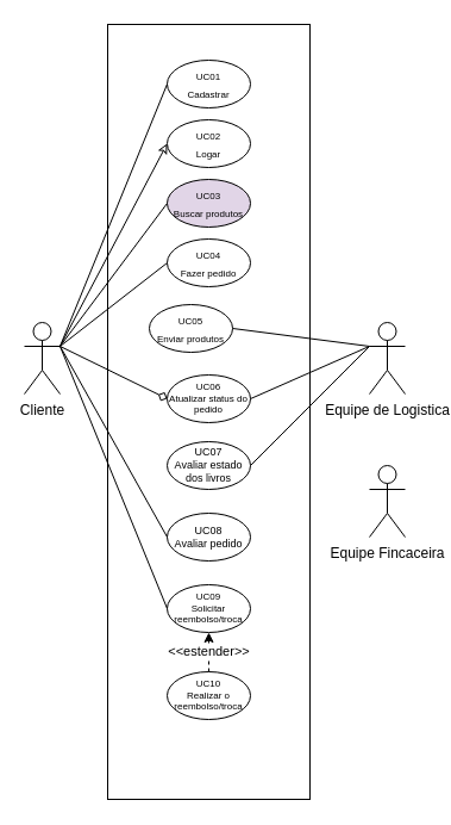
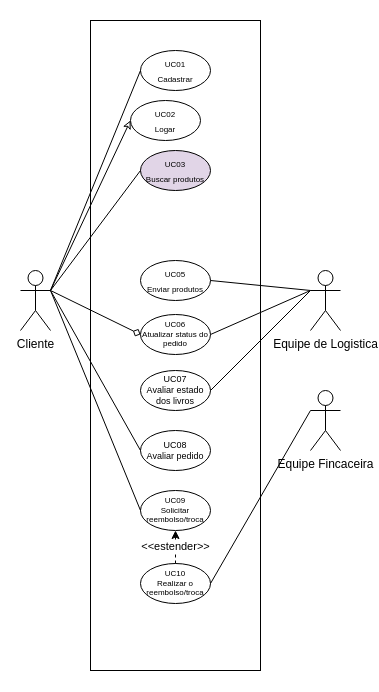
  <mxCell id="0" />
  <mxCell id="1" parent="0" />
  <mxCell id="2" value="" style="rounded=0;whiteSpace=wrap;html=1;" parent="1" vertex="1"><mxGeometry x="90" y="20" width="170" height="650" as="geometry" /></mxCell>
  <mxCell id="3" value="Cliente&lt;div&gt;&lt;br&gt;&lt;/div&gt;" style="shape=umlActor;verticalLabelPosition=bottom;verticalAlign=top;html=1;outlineConnect=0;" parent="1" vertex="1"><mxGeometry x="20" y="270" width="30" height="60" as="geometry" /></mxCell>
  <mxCell id="4" value="&lt;div&gt;&lt;span style=&quot;font-size: 8px;&quot;&gt;UC01&lt;/span&gt;&lt;/div&gt;&lt;font style=&quot;font-size: 8px;&quot;&gt;Cadastrar&lt;/font&gt;" style="ellipse;whiteSpace=wrap;html=1;" parent="1" vertex="1"><mxGeometry x="140" y="50" width="70" height="40" as="geometry" /></mxCell>
- <mxCell id="5" value="&lt;div&gt;&lt;font style=&quot;font-size: 8px;&quot;&gt;UC02&lt;/font&gt;&lt;/div&gt;&lt;font style=&quot;font-size: 8px;&quot;&gt;Logar&lt;/font&gt;" style="ellipse;whiteSpace=wrap;html=1;" parent="1" vertex="1"><mxGeometry x="140" y="100" width="70" height="40" as="geometry" /></mxCell>
+ <mxCell id="5" value="&lt;div&gt;&lt;font style=&quot;font-size: 8px;&quot;&gt;UC02&lt;/font&gt;&lt;/div&gt;&lt;font style=&quot;font-size: 8px;&quot;&gt;Logar&lt;/font&gt;" style="ellipse;whiteSpace=wrap;html=1;" parent="1" vertex="1"><mxGeometry x="130" y="100" width="70" height="40" as="geometry" /></mxCell>
  <mxCell id="6" value="&lt;div&gt;&lt;font style=&quot;font-size: 8px;&quot;&gt;UC03&lt;/font&gt;&lt;/div&gt;&lt;span style=&quot;font-size: 8px;&quot;&gt;Buscar produtos&lt;/span&gt;" style="ellipse;whiteSpace=wrap;html=1;fillColor=#e1d5e7;" parent="1" vertex="1"><mxGeometry x="140" y="150" width="70" height="40" as="geometry" /></mxCell>
- <mxCell id="7" value="&lt;div&gt;&lt;span style=&quot;font-size: 8px;&quot;&gt;UC04&lt;/span&gt;&lt;/div&gt;&lt;font style=&quot;font-size: 8px;&quot;&gt;Fazer pedido&lt;/font&gt;" style="ellipse;whiteSpace=wrap;html=1;" parent="1" vertex="1"><mxGeometry x="140" y="200" width="70" height="40" as="geometry" /></mxCell>
  <mxCell id="8" value="" style="endArrow=none;html=1;rounded=0;endFill=0;entryX=0;entryY=0.5;entryDx=0;entryDy=0;exitX=1;exitY=0.333;exitDx=0;exitDy=0;exitPerimeter=0;" parent="1" source="3" target="4" edge="1"><mxGeometry width="50" height="50" relative="1" as="geometry"><mxPoint x="60" y="150" as="sourcePoint" /><mxPoint x="140" y="100" as="targetPoint" /></mxGeometry></mxCell>
  <mxCell id="9" value="" style="endArrow=classic;html=1;rounded=0;entryX=0;entryY=0.5;entryDx=0;entryDy=0;endFill=0;exitX=1;exitY=0.333;exitDx=0;exitDy=0;exitPerimeter=0;" parent="1" source="3" target="5" edge="1"><mxGeometry width="50" height="50" relative="1" as="geometry"><mxPoint x="60" y="151" as="sourcePoint" /><mxPoint x="140" y="100" as="targetPoint" /></mxGeometry></mxCell>
  <mxCell id="10" value="" style="endArrow=none;html=1;rounded=0;entryX=0;entryY=0.5;entryDx=0;entryDy=0;endFill=0;exitX=1;exitY=0.333;exitDx=0;exitDy=0;exitPerimeter=0;" parent="1" source="3" target="6" edge="1"><mxGeometry width="50" height="50" relative="1" as="geometry"><mxPoint x="60" y="150.5" as="sourcePoint" /><mxPoint x="140" y="149.5" as="targetPoint" /></mxGeometry></mxCell>
- <mxCell id="11" value="" style="endArrow=none;html=1;rounded=0;entryX=0;entryY=0.5;entryDx=0;entryDy=0;endFill=0;exitX=1;exitY=0.333;exitDx=0;exitDy=0;exitPerimeter=0;" parent="1" source="3" target="7" edge="1"><mxGeometry width="50" height="50" relative="1" as="geometry"><mxPoint x="60" y="150" as="sourcePoint" /><mxPoint x="140" y="199.5" as="targetPoint" /></mxGeometry></mxCell>
  <mxCell id="12" value="&lt;div style=&quot;font-size: 9px;&quot;&gt;UC08&lt;/div&gt;&lt;div style=&quot;font-size: 9px;&quot;&gt;Avaliar pedido&lt;/div&gt;" style="ellipse;whiteSpace=wrap;html=1;fontSize=9;" parent="1" vertex="1"><mxGeometry x="140" y="430" width="70" height="40" as="geometry" /></mxCell>
  <mxCell id="13" value="" style="endArrow=none;html=1;rounded=0;entryX=0;entryY=0.5;entryDx=0;entryDy=0;endFill=0;exitX=1;exitY=0.333;exitDx=0;exitDy=0;exitPerimeter=0;" parent="1" source="3" target="12" edge="1"><mxGeometry width="50" height="50" relative="1" as="geometry"><mxPoint x="60" y="150" as="sourcePoint" /><mxPoint x="140" y="220" as="targetPoint" /></mxGeometry></mxCell>
- <mxCell id="14" value="&lt;div&gt;&lt;span style=&quot;font-size: 8px;&quot;&gt;UC05&lt;/span&gt;&lt;/div&gt;&lt;div&gt;&lt;span style=&quot;font-size: 8px;&quot;&gt;Enviar produtos&lt;/span&gt;&lt;br&gt;&lt;/div&gt;" style="ellipse;whiteSpace=wrap;html=1;" parent="1" vertex="1"><mxGeometry x="125" y="255" width="70" height="40" as="geometry" /></mxCell>
+ <mxCell id="14" value="&lt;div&gt;&lt;span style=&quot;font-size: 8px;&quot;&gt;UC05&lt;/span&gt;&lt;/div&gt;&lt;div&gt;&lt;span style=&quot;font-size: 8px;&quot;&gt;Enviar produtos&lt;/span&gt;&lt;br&gt;&lt;/div&gt;" style="ellipse;whiteSpace=wrap;html=1;" parent="1" vertex="1"><mxGeometry x="140" y="260" width="70" height="40" as="geometry" /></mxCell>
  <mxCell id="15" value="&lt;div style=&quot;font-size: 8px;&quot;&gt;&lt;font style=&quot;font-size: 8px;&quot;&gt;UC06&lt;/font&gt;&lt;/div&gt;&lt;span style=&quot;font-size: 8px;&quot;&gt;Atualizar status do pedido&lt;/span&gt;" style="ellipse;whiteSpace=wrap;html=1;fontSize=8;" parent="1" vertex="1"><mxGeometry x="140" y="314" width="70" height="40" as="geometry" /></mxCell>
  <mxCell id="16" value="" style="endArrow=none;html=1;rounded=0;endFill=0;entryX=0;entryY=0.333;entryDx=0;entryDy=0;entryPerimeter=0;exitX=1;exitY=0.5;exitDx=0;exitDy=0;" parent="1" source="14" target="18" edge="1"><mxGeometry width="50" height="50" relative="1" as="geometry"><mxPoint x="210" y="410" as="sourcePoint" /><mxPoint x="290" y="330" as="targetPoint" /></mxGeometry></mxCell>
  <mxCell id="17" value="" style="endArrow=none;html=1;rounded=0;endFill=0;entryX=0;entryY=0.333;entryDx=0;entryDy=0;entryPerimeter=0;exitX=1;exitY=0.5;exitDx=0;exitDy=0;" parent="1" source="15" target="18" edge="1"><mxGeometry width="50" height="50" relative="1" as="geometry"><mxPoint x="210" y="390" as="sourcePoint" /><mxPoint x="330" y="417.5" as="targetPoint" /></mxGeometry></mxCell>
  <mxCell id="18" value="Equipe de Logistica" style="shape=umlActor;verticalLabelPosition=bottom;verticalAlign=top;html=1;outlineConnect=0;" parent="1" vertex="1"><mxGeometry x="310" y="270" width="30" height="60" as="geometry" /></mxCell>
  <mxCell id="19" value="" style="endArrow=diamond;html=1;rounded=0;entryX=0;entryY=0.5;entryDx=0;entryDy=0;endFill=0;exitX=1;exitY=0.333;exitDx=0;exitDy=0;exitPerimeter=0;" parent="1" source="3" target="15" edge="1"><mxGeometry width="50" height="50" relative="1" as="geometry"><mxPoint x="60" y="150" as="sourcePoint" /><mxPoint x="140" y="390" as="targetPoint" /></mxGeometry></mxCell>
  <mxCell id="20" value="&lt;div style=&quot;font-size: 9px;&quot;&gt;UC07&lt;/div&gt;Avaliar estado dos livros" style="ellipse;whiteSpace=wrap;html=1;fontSize=9;" parent="1" vertex="1"><mxGeometry x="140" y="370" width="70" height="40" as="geometry" /></mxCell>
  <mxCell id="21" value="" style="endArrow=none;html=1;rounded=0;endFill=0;exitX=1;exitY=0.5;exitDx=0;exitDy=0;" parent="1" source="20" edge="1"><mxGeometry width="50" height="50" relative="1" as="geometry"><mxPoint x="220" y="344" as="sourcePoint" /><mxPoint x="310" y="290" as="targetPoint" /></mxGeometry></mxCell>
  <mxCell id="22" value="&lt;div style=&quot;font-size: 8px;&quot;&gt;UC09&lt;/div&gt;Solicitar reembolso/troca" style="ellipse;whiteSpace=wrap;html=1;fontSize=8;" parent="1" vertex="1"><mxGeometry x="140" y="490" width="70" height="40" as="geometry" /></mxCell>
  <mxCell id="23" value="" style="endArrow=none;html=1;rounded=0;entryX=0;entryY=0.5;entryDx=0;entryDy=0;endFill=0;exitX=1;exitY=0.333;exitDx=0;exitDy=0;exitPerimeter=0;" parent="1" source="3" target="22" edge="1"><mxGeometry width="50" height="50" relative="1" as="geometry"><mxPoint x="60" y="300" as="sourcePoint" /><mxPoint x="150" y="460" as="targetPoint" /></mxGeometry></mxCell>
  <mxCell id="24" value="&lt;div style=&quot;font-size: 8px;&quot;&gt;UC10&lt;/div&gt;Realizar o reembolso/troca" style="ellipse;whiteSpace=wrap;html=1;fontSize=8;" parent="1" vertex="1"><mxGeometry x="140" y="563" width="70" height="40" as="geometry" /></mxCell>
+ <mxCell id="25" value="" style="endArrow=none;html=1;rounded=0;endFill=0;exitX=1;exitY=0.5;exitDx=0;exitDy=0;entryX=0;entryY=0.333;entryDx=0;entryDy=0;entryPerimeter=0;" parent="1" source="24" target="26" edge="1"><mxGeometry width="50" height="50" relative="1" as="geometry"><mxPoint x="220" y="400" as="sourcePoint" /><mxPoint x="320" y="300" as="targetPoint" /></mxGeometry></mxCell>
  <mxCell id="26" value="Equipe Fincaceira" style="shape=umlActor;verticalLabelPosition=bottom;verticalAlign=top;html=1;outlineConnect=0;" parent="1" vertex="1"><mxGeometry x="310" y="390" width="30" height="60" as="geometry" /></mxCell>
  <mxCell id="27" value="&amp;lt;&amp;lt;estender&amp;gt;&amp;gt;" style="endArrow=classic;html=1;rounded=0;entryX=0.5;entryY=1;entryDx=0;entryDy=0;exitX=0.5;exitY=0;exitDx=0;exitDy=0;dashed=1;" edge="1" parent="1" source="24" target="22"><mxGeometry width="50" height="50" relative="1" as="geometry"><mxPoint x="180" y="550" as="sourcePoint" /><mxPoint x="230" y="500" as="targetPoint" /></mxGeometry></mxCell>
